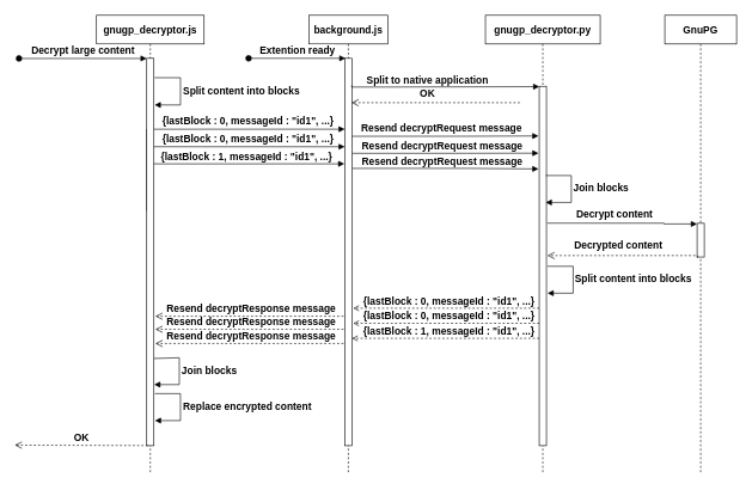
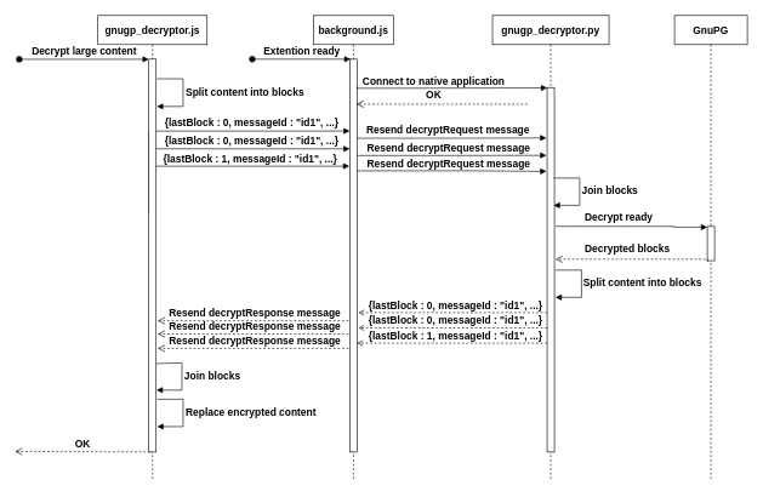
  <mxCell id="0" />
  <mxCell id="1" parent="0" />
  <mxCell id="2" value="Resend decryptRequest message" style="text;html=1;align=left;verticalAlign=middle;resizable=0;points=[];autosize=1;fontStyle=1;fontSize=14;" parent="1" vertex="1"><mxGeometry x="501" y="168.76" width="240" height="20" as="geometry" /></mxCell>
  <mxCell id="3" value="Resend decryptRequest message" style="text;html=1;align=left;verticalAlign=middle;resizable=0;points=[];autosize=1;fontStyle=1;fontSize=14;" vertex="1" parent="1"><mxGeometry x="501.52" y="192.76" width="240" height="20" as="geometry" /></mxCell>
  <mxCell id="4" value="Resend decryptRequest message" style="text;html=1;align=left;verticalAlign=middle;resizable=0;points=[];autosize=1;fontStyle=1;fontSize=14;" vertex="1" parent="1"><mxGeometry x="501.52" y="214.76" width="240" height="20" as="geometry" /></mxCell>
  <mxCell id="5" value="gnugp_decryptor.js" style="shape=umlLifeline;perimeter=lifelinePerimeter;whiteSpace=wrap;html=1;container=1;collapsible=0;recursiveResize=0;outlineConnect=0;fontStyle=1;fontSize=14;" parent="1" vertex="1"><mxGeometry x="134" y="20.76" width="150" height="640" as="geometry" /></mxCell>
  <mxCell id="6" value="" style="html=1;verticalAlign=bottom;endArrow=block;edgeStyle=orthogonalEdgeStyle;rounded=0;exitX=1.355;exitY=0.05;exitDx=0;exitDy=0;exitPerimeter=0;fontStyle=1;fontSize=14;" parent="5" edge="1"><mxGeometry width="80" relative="1" as="geometry"><mxPoint x="70" y="273" as="sourcePoint" /><mxPoint x="346" y="158.811" as="targetPoint" /><Array as="points"><mxPoint x="70" y="159" /></Array></mxGeometry></mxCell>
  <mxCell id="7" value="" style="html=1;points=[];perimeter=orthogonalPerimeter;fontStyle=1;fontSize=14;" parent="5" vertex="1"><mxGeometry x="70" y="60" width="10" height="540" as="geometry" /></mxCell>
  <mxCell id="8" value="Decrypt large content" style="html=1;verticalAlign=bottom;startArrow=oval;endArrow=block;startSize=8;fontStyle=1;fontSize=14;" parent="5" target="7" edge="1"><mxGeometry relative="1" as="geometry"><mxPoint x="-108" y="60.24" as="sourcePoint" /></mxGeometry></mxCell>
  <mxCell id="9" value="background.js" style="shape=umlLifeline;perimeter=lifelinePerimeter;whiteSpace=wrap;html=1;container=1;collapsible=0;recursiveResize=0;outlineConnect=0;fontStyle=1;fontSize=14;" parent="1" vertex="1"><mxGeometry x="430" y="20.76" width="110" height="640" as="geometry" /></mxCell>
  <mxCell id="10" value="" style="html=1;points=[];perimeter=orthogonalPerimeter;fontStyle=1;fontSize=14;" parent="9" vertex="1"><mxGeometry x="50" y="60" width="10" height="540" as="geometry" /></mxCell>
  <mxCell id="11" value="gnugp_decryptor.py" style="shape=umlLifeline;perimeter=lifelinePerimeter;whiteSpace=wrap;html=1;container=1;collapsible=0;recursiveResize=0;outlineConnect=0;fontStyle=1;fontSize=14;" parent="1" vertex="1"><mxGeometry x="676" y="20.76" width="160" height="640" as="geometry" /></mxCell>
  <mxCell id="12" value="" style="html=1;points=[];perimeter=orthogonalPerimeter;fontStyle=1;fontSize=14;" parent="11" vertex="1"><mxGeometry x="75" y="99" width="10" height="501" as="geometry" /></mxCell>
  <mxCell id="13" value="GnuPG" style="shape=umlLifeline;perimeter=lifelinePerimeter;whiteSpace=wrap;html=1;container=1;collapsible=0;recursiveResize=0;outlineConnect=0;fontStyle=1;fontSize=14;" parent="1" vertex="1"><mxGeometry x="926" y="20.76" width="100" height="640" as="geometry" /></mxCell>
  <mxCell id="14" value="" style="html=1;points=[];perimeter=orthogonalPerimeter;fontStyle=1;fontSize=14;" parent="13" vertex="1"><mxGeometry x="45" y="290" width="10" height="47" as="geometry" /></mxCell>
  <mxCell id="15" value="Extention ready" style="html=1;verticalAlign=bottom;startArrow=oval;endArrow=block;startSize=8;fontStyle=1;fontSize=14;" parent="1" edge="1"><mxGeometry relative="1" as="geometry"><mxPoint x="346" y="80.76" as="sourcePoint" /><mxPoint x="481" y="80.76" as="targetPoint" /><mxPoint as="offset" /></mxGeometry></mxCell>
  <mxCell id="16" value="" style="html=1;verticalAlign=bottom;endArrow=block;edgeStyle=orthogonalEdgeStyle;rounded=0;entryX=0.017;entryY=0.001;entryDx=0;entryDy=0;entryPerimeter=0;fontStyle=1;fontSize=14;exitX=0.967;exitY=0.07;exitDx=0;exitDy=0;exitPerimeter=0;" parent="1" target="12" edge="1" source="10"><mxGeometry width="80" relative="1" as="geometry"><mxPoint x="550" y="120.76" as="sourcePoint" /><mxPoint x="820" y="120.76" as="targetPoint" /><Array as="points"><mxPoint x="537" y="120.76" /><mxPoint x="682" y="120.76" /></Array></mxGeometry></mxCell>
- <mxCell id="17" value="Split to native application" style="text;html=1;align=center;verticalAlign=middle;resizable=0;points=[];autosize=1;fontStyle=1;fontSize=14;" parent="1" vertex="1"><mxGeometry x="490" y="100.76" width="210" height="20" as="geometry" /></mxCell>
+ <mxCell id="17" value="Connect to native application" style="text;html=1;align=center;verticalAlign=middle;resizable=0;points=[];autosize=1;fontStyle=1;fontSize=14;" parent="1" vertex="1"><mxGeometry x="490" y="100.76" width="210" height="20" as="geometry" /></mxCell>
  <mxCell id="18" value="" style="html=1;verticalAlign=bottom;endArrow=open;dashed=1;endSize=8;fontStyle=1;fontSize=14;entryX=0.929;entryY=0.133;entryDx=0;entryDy=0;entryPerimeter=0;" parent="1" edge="1"><mxGeometry y="-60" relative="1" as="geometry"><mxPoint x="724" y="142.58" as="sourcePoint" /><mxPoint x="489.29" y="142.58" as="targetPoint" /><mxPoint as="offset" /></mxGeometry></mxCell>
  <mxCell id="19" value="OK" style="text;html=1;align=center;verticalAlign=middle;resizable=0;points=[];autosize=1;fontStyle=1;fontSize=14;" parent="1" vertex="1"><mxGeometry x="575" y="119.76" width="40" height="20" as="geometry" /></mxCell>
  <mxCell id="20" value="&lt;span style=&quot;font-size: 14px&quot;&gt;Split content into blocks&lt;/span&gt;" style="text;html=1;align=left;verticalAlign=middle;resizable=0;points=[];autosize=1;fontStyle=1;fontSize=14;" parent="1" vertex="1"><mxGeometry x="252.62" y="115.76" width="180" height="20" as="geometry" /></mxCell>
  <mxCell id="21" value="" style="html=1;verticalAlign=bottom;endArrow=block;edgeStyle=orthogonalEdgeStyle;rounded=0;exitX=1.355;exitY=0.05;exitDx=0;exitDy=0;exitPerimeter=0;fontStyle=1;fontSize=14;" parent="1" edge="1"><mxGeometry width="80" relative="1" as="geometry"><mxPoint x="215" y="107.76" as="sourcePoint" /><mxPoint x="215" y="145.76" as="targetPoint" /><Array as="points"><mxPoint x="251" y="107.76" /><mxPoint x="251" y="145.76" /></Array></mxGeometry></mxCell>
  <mxCell id="22" value="" style="html=1;verticalAlign=bottom;endArrow=block;edgeStyle=orthogonalEdgeStyle;rounded=0;fontStyle=1;fontSize=14;entryX=-0.019;entryY=0.012;entryDx=0;entryDy=0;entryPerimeter=0;exitX=1.14;exitY=0.349;exitDx=0;exitDy=0;exitPerimeter=0;" parent="1" edge="1"><mxGeometry width="80" relative="1" as="geometry"><mxPoint x="762.333" y="310.556" as="sourcePoint" /><mxPoint x="970.944" y="311.667" as="targetPoint" /><Array as="points"><mxPoint x="925" y="311" /></Array></mxGeometry></mxCell>
  <mxCell id="23" value="" style="html=1;verticalAlign=bottom;endArrow=open;dashed=1;endSize=8;fontStyle=1;fontSize=14;rounded=0;exitX=0.023;exitY=0.997;exitDx=0;exitDy=0;exitPerimeter=0;edgeStyle=orthogonalEdgeStyle;entryX=1.133;entryY=0.471;entryDx=0;entryDy=0;entryPerimeter=0;" parent="1" edge="1" target="12"><mxGeometry y="-60" relative="1" as="geometry"><mxPoint x="971.517" y="358.724" as="sourcePoint" /><mxPoint x="780" y="355" as="targetPoint" /><mxPoint as="offset" /><Array as="points"><mxPoint x="972" y="356" /></Array></mxGeometry></mxCell>
- <mxCell id="24" value="Decrypted content" style="text;html=1;align=center;verticalAlign=middle;resizable=0;points=[];autosize=1;fontStyle=1;fontSize=14;" parent="1" vertex="1"><mxGeometry x="790.94" y="331.14" width="140" height="20" as="geometry" /></mxCell>
- <mxCell id="25" value="Decrypt content" style="text;html=1;align=left;verticalAlign=middle;resizable=0;points=[];autosize=1;fontStyle=1;fontSize=14;" parent="1" vertex="1"><mxGeometry x="800.94" y="287.77" width="120" height="20" as="geometry" /></mxCell>
+ <mxCell id="24" value="Decrypted blocks" style="text;html=1;align=center;verticalAlign=middle;resizable=0;points=[];autosize=1;fontStyle=1;fontSize=14;" parent="1" vertex="1"><mxGeometry x="790.94" y="331.14" width="140" height="20" as="geometry" /></mxCell>
+ <mxCell id="25" value="Decrypt ready" style="text;html=1;align=left;verticalAlign=middle;resizable=0;points=[];autosize=1;fontStyle=1;fontSize=14;" parent="1" vertex="1"><mxGeometry x="800.94" y="287.77" width="120" height="20" as="geometry" /></mxCell>
  <mxCell id="26" value="" style="html=1;verticalAlign=bottom;endArrow=open;dashed=1;endSize=8;fontStyle=1;fontSize=14;entryX=1.2;entryY=0.814;entryDx=0;entryDy=0;entryPerimeter=0;exitX=-0.167;exitY=0.814;exitDx=0;exitDy=0;exitPerimeter=0;" parent="1" edge="1"><mxGeometry y="-60" relative="1" as="geometry"><mxPoint x="478.33" y="440.32" as="sourcePoint" /><mxPoint x="216" y="440.32" as="targetPoint" /><mxPoint as="offset" /></mxGeometry></mxCell>
  <mxCell id="27" value="{lastBlock : 0, messageId : &quot;id1&quot;, ...}" style="text;html=1;align=center;verticalAlign=middle;resizable=0;points=[];autosize=1;fontStyle=1;fontSize=14;" parent="1" vertex="1"><mxGeometry x="220" y="158.76" width="250" height="20" as="geometry" /></mxCell>
  <mxCell id="28" value="Resend decryptResponse message" style="text;html=1;align=left;verticalAlign=middle;resizable=0;points=[];autosize=1;fontStyle=1;fontSize=14;" parent="1" vertex="1"><mxGeometry x="230" y="420" width="250" height="20" as="geometry" /></mxCell>
  <mxCell id="29" value="" style="html=1;verticalAlign=bottom;endArrow=block;edgeStyle=orthogonalEdgeStyle;rounded=0;fontStyle=1;fontSize=14;" parent="1" edge="1"><mxGeometry width="80" relative="1" as="geometry"><mxPoint x="490" y="189.448" as="sourcePoint" /><mxPoint x="750" y="189" as="targetPoint" /><Array as="points"><mxPoint x="650" y="189.76" /><mxPoint x="650" y="189.76" /></Array></mxGeometry></mxCell>
  <mxCell id="30" value="" style="html=1;verticalAlign=bottom;endArrow=block;edgeStyle=orthogonalEdgeStyle;rounded=0;fontStyle=1;fontSize=14;" edge="1" parent="1"><mxGeometry width="80" relative="1" as="geometry"><mxPoint x="214" y="203.952" as="sourcePoint" /><mxPoint x="480" y="204" as="targetPoint" /><Array as="points"><mxPoint x="280" y="204" /><mxPoint x="280" y="204" /></Array></mxGeometry></mxCell>
  <mxCell id="31" value="{lastBlock : 0, messageId : &quot;id1&quot;, ...}" style="text;html=1;align=center;verticalAlign=middle;resizable=0;points=[];autosize=1;fontStyle=1;fontSize=14;" vertex="1" parent="1"><mxGeometry x="220" y="183.76" width="250" height="20" as="geometry" /></mxCell>
  <mxCell id="32" value="" style="html=1;verticalAlign=bottom;endArrow=block;edgeStyle=orthogonalEdgeStyle;rounded=0;fontStyle=1;fontSize=14;" edge="1" parent="1"><mxGeometry width="80" relative="1" as="geometry"><mxPoint x="213.896" y="227.862" as="sourcePoint" /><mxPoint x="479.413" y="227.862" as="targetPoint" /><Array as="points"><mxPoint x="279.62" y="228" /><mxPoint x="279.62" y="228" /></Array></mxGeometry></mxCell>
  <mxCell id="33" value="{lastBlock : 1, messageId : &quot;id1&quot;, ...}" style="text;html=1;align=center;verticalAlign=middle;resizable=0;points=[];autosize=1;fontStyle=1;fontSize=14;" vertex="1" parent="1"><mxGeometry x="217.62" y="208" width="250" height="20" as="geometry" /></mxCell>
  <mxCell id="34" value="" style="html=1;verticalAlign=bottom;endArrow=block;edgeStyle=orthogonalEdgeStyle;rounded=0;fontStyle=1;fontSize=14;" edge="1" parent="1"><mxGeometry width="80" relative="1" as="geometry"><mxPoint x="490.658" y="213.241" as="sourcePoint" /><mxPoint x="750" y="213" as="targetPoint" /><Array as="points"><mxPoint x="650.52" y="213.76" /><mxPoint x="650.52" y="213.76" /></Array></mxGeometry></mxCell>
  <mxCell id="35" value="" style="html=1;verticalAlign=bottom;endArrow=block;edgeStyle=orthogonalEdgeStyle;rounded=0;fontStyle=1;fontSize=14;" edge="1" parent="1"><mxGeometry width="80" relative="1" as="geometry"><mxPoint x="490.658" y="234.241" as="sourcePoint" /><mxPoint x="750" y="235" as="targetPoint" /><Array as="points"><mxPoint x="650.52" y="234.76" /><mxPoint x="650.52" y="234.76" /></Array></mxGeometry></mxCell>
  <mxCell id="36" value="&lt;span style=&quot;font-size: 14px&quot;&gt;Join blocks&lt;/span&gt;" style="text;html=1;align=left;verticalAlign=middle;resizable=0;points=[];autosize=1;fontStyle=1;fontSize=14;" vertex="1" parent="1"><mxGeometry x="796.7" y="251.77" width="90" height="20" as="geometry" /></mxCell>
  <mxCell id="37" value="" style="html=1;verticalAlign=bottom;endArrow=block;edgeStyle=orthogonalEdgeStyle;rounded=0;exitX=1.355;exitY=0.05;exitDx=0;exitDy=0;exitPerimeter=0;fontStyle=1;fontSize=14;" edge="1" parent="1"><mxGeometry width="80" relative="1" as="geometry"><mxPoint x="760.033" y="244.177" as="sourcePoint" /><mxPoint x="760.033" y="281.677" as="targetPoint" /><Array as="points"><mxPoint x="795.7" y="243.77" /><mxPoint x="795.7" y="281.77" /></Array></mxGeometry></mxCell>
  <mxCell id="38" value="&lt;span style=&quot;font-size: 14px&quot;&gt;Split content into blocks&lt;/span&gt;" style="text;html=1;align=left;verticalAlign=middle;resizable=0;points=[];autosize=1;fontStyle=1;fontSize=14;" vertex="1" parent="1"><mxGeometry x="799.3" y="378.12" width="180" height="20" as="geometry" /></mxCell>
  <mxCell id="39" value="" style="html=1;verticalAlign=bottom;endArrow=block;edgeStyle=orthogonalEdgeStyle;rounded=0;exitX=1.355;exitY=0.05;exitDx=0;exitDy=0;exitPerimeter=0;fontStyle=1;fontSize=14;" edge="1" parent="1"><mxGeometry width="80" relative="1" as="geometry"><mxPoint x="762.51" y="370.683" as="sourcePoint" /><mxPoint x="762.51" y="408.183" as="targetPoint" /><Array as="points"><mxPoint x="798.3" y="370.12" /><mxPoint x="798.3" y="408.12" /></Array></mxGeometry></mxCell>
  <mxCell id="40" value="{lastBlock : 0, messageId : &quot;id1&quot;, ...}" style="text;html=1;align=center;verticalAlign=middle;resizable=0;points=[];autosize=1;fontStyle=1;fontSize=14;" vertex="1" parent="1"><mxGeometry x="499.52" y="409" width="250" height="20" as="geometry" /></mxCell>
  <mxCell id="41" value="{lastBlock : 0, messageId : &quot;id1&quot;, ...}" style="text;html=1;align=center;verticalAlign=middle;resizable=0;points=[];autosize=1;fontStyle=1;fontSize=14;" vertex="1" parent="1"><mxGeometry x="499.52" y="430" width="250" height="20" as="geometry" /></mxCell>
  <mxCell id="42" value="{lastBlock : 1, messageId : &quot;id1&quot;, ...}" style="text;html=1;align=center;verticalAlign=middle;resizable=0;points=[];autosize=1;fontStyle=1;fontSize=14;" vertex="1" parent="1"><mxGeometry x="499.52" y="451" width="250" height="20" as="geometry" /></mxCell>
  <mxCell id="43" style="edgeStyle=orthogonalEdgeStyle;rounded=0;orthogonalLoop=1;jettySize=auto;html=1;entryX=1.171;entryY=0.536;entryDx=0;entryDy=0;entryPerimeter=0;fontSize=14;dashed=1;endArrow=open;endFill=0;" edge="1" parent="1"><mxGeometry relative="1" as="geometry"><mxPoint x="751" y="429.143" as="sourcePoint" /><mxPoint x="491.714" y="429.143" as="targetPoint" /></mxGeometry></mxCell>
  <mxCell id="44" style="edgeStyle=orthogonalEdgeStyle;rounded=0;orthogonalLoop=1;jettySize=auto;html=1;entryX=1.171;entryY=0.536;entryDx=0;entryDy=0;entryPerimeter=0;fontSize=14;dashed=1;endArrow=open;endFill=0;" edge="1" parent="1"><mxGeometry relative="1" as="geometry"><mxPoint x="751" y="450.143" as="sourcePoint" /><mxPoint x="491.714" y="450.143" as="targetPoint" /></mxGeometry></mxCell>
  <mxCell id="45" style="edgeStyle=orthogonalEdgeStyle;rounded=0;orthogonalLoop=1;jettySize=auto;html=1;entryX=1;entryY=0.536;entryDx=0;entryDy=0;entryPerimeter=0;fontSize=14;dashed=1;endArrow=open;endFill=0;" edge="1" parent="1"><mxGeometry relative="1" as="geometry"><mxPoint x="751" y="471.143" as="sourcePoint" /><mxPoint x="490" y="471.143" as="targetPoint" /></mxGeometry></mxCell>
  <mxCell id="46" value="" style="html=1;verticalAlign=bottom;endArrow=open;dashed=1;endSize=8;fontStyle=1;fontSize=14;entryX=1.2;entryY=0.814;entryDx=0;entryDy=0;entryPerimeter=0;exitX=-0.167;exitY=0.814;exitDx=0;exitDy=0;exitPerimeter=0;" edge="1" parent="1"><mxGeometry y="-60" relative="1" as="geometry"><mxPoint x="478.33" y="458.52" as="sourcePoint" /><mxPoint x="216" y="458.52" as="targetPoint" /><mxPoint as="offset" /></mxGeometry></mxCell>
  <mxCell id="47" value="Resend decryptResponse message" style="text;html=1;align=left;verticalAlign=middle;resizable=0;points=[];autosize=1;fontStyle=1;fontSize=14;" vertex="1" parent="1"><mxGeometry x="230" y="438.2" width="250" height="20" as="geometry" /></mxCell>
  <mxCell id="48" value="" style="html=1;verticalAlign=bottom;endArrow=open;dashed=1;endSize=8;fontStyle=1;fontSize=14;entryX=1.2;entryY=0.814;entryDx=0;entryDy=0;entryPerimeter=0;exitX=-0.167;exitY=0.814;exitDx=0;exitDy=0;exitPerimeter=0;" edge="1" parent="1"><mxGeometry y="-60" relative="1" as="geometry"><mxPoint x="478.33" y="478.32" as="sourcePoint" /><mxPoint x="216" y="478.32" as="targetPoint" /><mxPoint as="offset" /></mxGeometry></mxCell>
  <mxCell id="49" value="Resend decryptResponse message" style="text;html=1;align=left;verticalAlign=middle;resizable=0;points=[];autosize=1;fontStyle=1;fontSize=14;" vertex="1" parent="1"><mxGeometry x="230" y="458" width="250" height="20" as="geometry" /></mxCell>
  <mxCell id="50" value="&lt;span style=&quot;font-size: 14px&quot;&gt;Replace encrypted content&lt;/span&gt;" style="text;html=1;align=left;verticalAlign=middle;resizable=0;points=[];autosize=1;fontStyle=1;fontSize=14;" vertex="1" parent="1"><mxGeometry x="252.62" y="555.76" width="190" height="20" as="geometry" /></mxCell>
  <mxCell id="51" value="" style="html=1;verticalAlign=bottom;endArrow=block;edgeStyle=orthogonalEdgeStyle;rounded=0;exitX=1.355;exitY=0.05;exitDx=0;exitDy=0;exitPerimeter=0;fontStyle=1;fontSize=14;" edge="1" parent="1"><mxGeometry width="80" relative="1" as="geometry"><mxPoint x="215.412" y="548.176" as="sourcePoint" /><mxPoint x="215.412" y="585.824" as="targetPoint" /><Array as="points"><mxPoint x="251" y="547.76" /><mxPoint x="251" y="585.76" /></Array></mxGeometry></mxCell>
  <mxCell id="52" value="&lt;span style=&quot;font-size: 14px&quot;&gt;Join blocks&lt;/span&gt;" style="text;html=1;align=left;verticalAlign=middle;resizable=0;points=[];autosize=1;fontStyle=1;fontSize=14;" vertex="1" parent="1"><mxGeometry x="251" y="506.17" width="90" height="20" as="geometry" /></mxCell>
  <mxCell id="53" value="" style="html=1;verticalAlign=bottom;endArrow=block;edgeStyle=orthogonalEdgeStyle;rounded=0;exitX=1.355;exitY=0.05;exitDx=0;exitDy=0;exitPerimeter=0;fontStyle=1;fontSize=14;" edge="1" parent="1"><mxGeometry width="80" relative="1" as="geometry"><mxPoint x="214.38" y="499.175" as="sourcePoint" /><mxPoint x="214.38" y="535.645" as="targetPoint" /><Array as="points"><mxPoint x="249.38" y="498.17" /><mxPoint x="249.38" y="536.17" /></Array></mxGeometry></mxCell>
  <mxCell id="54" value="OK" style="html=1;verticalAlign=bottom;endArrow=open;dashed=1;endSize=8;fontSize=14;exitX=0.16;exitY=0.996;exitDx=0;exitDy=0;exitPerimeter=0;fontStyle=1" edge="1" parent="1"><mxGeometry relative="1" as="geometry"><mxPoint x="205.6" y="620.6" as="sourcePoint" /><mxPoint x="20" y="620" as="targetPoint" /></mxGeometry></mxCell>
